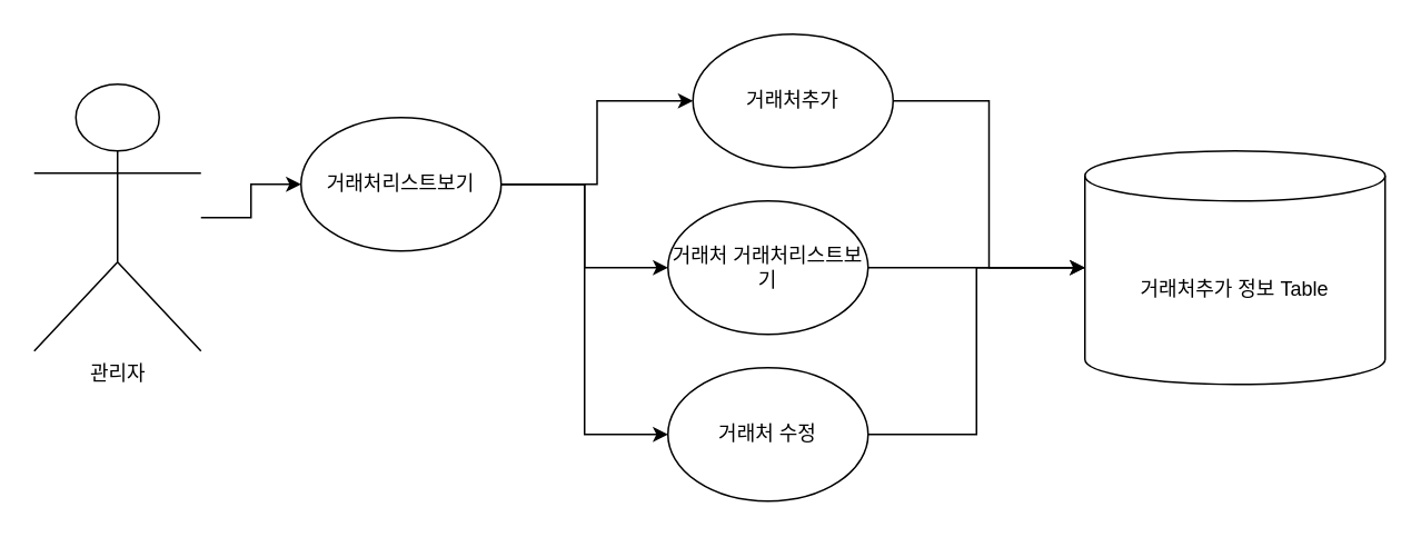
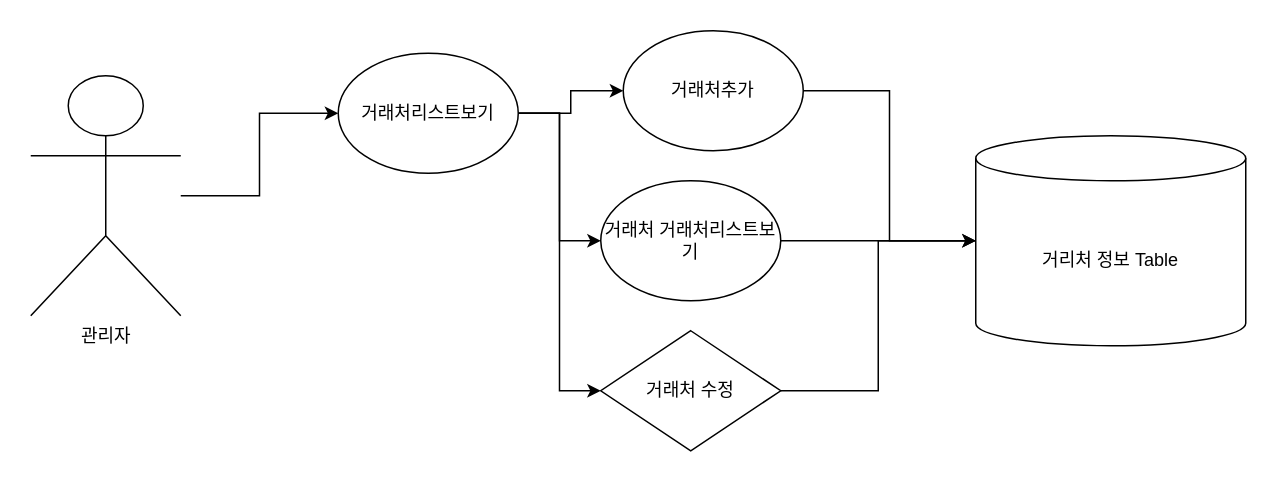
  <mxCell id="0" />
  <mxCell id="1" parent="0" />
  <mxCell id="2" style="edgeStyle=orthogonalEdgeStyle;rounded=0;orthogonalLoop=1;jettySize=auto;html=1;entryX=0;entryY=0.5;entryDx=0;entryDy=0;" edge="1" parent="1" source="3" target="7"><mxGeometry relative="1" as="geometry" /></mxCell>
  <mxCell id="3" value="관리자" style="shape=umlActor;verticalLabelPosition=bottom;verticalAlign=top;html=1;outlineConnect=0;" vertex="1" parent="1"><mxGeometry x="20" y="50" width="100" height="160" as="geometry" /></mxCell>
  <mxCell id="4" style="edgeStyle=orthogonalEdgeStyle;rounded=0;orthogonalLoop=1;jettySize=auto;html=1;" edge="1" parent="1" source="7" target="9"><mxGeometry relative="1" as="geometry" /></mxCell>
  <mxCell id="5" style="edgeStyle=orthogonalEdgeStyle;rounded=0;orthogonalLoop=1;jettySize=auto;html=1;entryX=0;entryY=0.5;entryDx=0;entryDy=0;" edge="1" parent="1" source="7" target="11"><mxGeometry relative="1" as="geometry" /></mxCell>
  <mxCell id="6" style="edgeStyle=orthogonalEdgeStyle;rounded=0;orthogonalLoop=1;jettySize=auto;html=1;entryX=0;entryY=0.5;entryDx=0;entryDy=0;" edge="1" parent="1" source="7" target="13"><mxGeometry relative="1" as="geometry" /></mxCell>
- <mxCell id="7" value="거래처리스트보기" style="ellipse;whiteSpace=wrap;html=1;" vertex="1" parent="1"><mxGeometry x="180" y="70" width="120" height="80" as="geometry" /></mxCell>
+ <mxCell id="7" value="거래처리스트보기" style="ellipse;whiteSpace=wrap;html=1;" vertex="1" parent="1"><mxGeometry x="225" y="35" width="120" height="80" as="geometry" /></mxCell>
  <mxCell id="8" style="edgeStyle=orthogonalEdgeStyle;rounded=0;orthogonalLoop=1;jettySize=auto;html=1;entryX=0;entryY=0.5;entryDx=0;entryDy=0;entryPerimeter=0;" edge="1" parent="1" source="9" target="14"><mxGeometry relative="1" as="geometry" /></mxCell>
  <mxCell id="9" value="거래처추가" style="ellipse;whiteSpace=wrap;html=1;" vertex="1" parent="1"><mxGeometry x="415" y="20" width="120" height="80" as="geometry" /></mxCell>
  <mxCell id="10" style="edgeStyle=orthogonalEdgeStyle;rounded=0;orthogonalLoop=1;jettySize=auto;html=1;" edge="1" parent="1" source="11"><mxGeometry relative="1" as="geometry"><mxPoint x="660" y="160" as="targetPoint" /></mxGeometry></mxCell>
  <mxCell id="11" value="거래처 거래처리스트보기" style="ellipse;whiteSpace=wrap;html=1;" vertex="1" parent="1"><mxGeometry x="400" y="120" width="120" height="80" as="geometry" /></mxCell>
  <mxCell id="12" style="edgeStyle=orthogonalEdgeStyle;rounded=0;orthogonalLoop=1;jettySize=auto;html=1;entryX=0;entryY=0.5;entryDx=0;entryDy=0;entryPerimeter=0;" edge="1" parent="1" source="13" target="14"><mxGeometry relative="1" as="geometry" /></mxCell>
- <mxCell id="13" value="거래처 수정" style="ellipse;whiteSpace=wrap;html=1;" vertex="1" parent="1"><mxGeometry x="400" y="220" width="120" height="80" as="geometry" /></mxCell>
- <mxCell id="14" value="거래처추가 정보 Table" style="shape=cylinder3;whiteSpace=wrap;html=1;boundedLbl=1;backgroundOutline=1;size=15;" vertex="1" parent="1"><mxGeometry x="650" y="90" width="180" height="140" as="geometry" /></mxCell>
+ <mxCell id="13" value="거래처 수정" style="rhombus;whiteSpace=wrap;html=1;" vertex="1" parent="1"><mxGeometry x="400" y="220" width="120" height="80" as="geometry" /></mxCell>
+ <mxCell id="14" value="거리처 정보 Table" style="shape=cylinder3;whiteSpace=wrap;html=1;boundedLbl=1;backgroundOutline=1;size=15;" vertex="1" parent="1"><mxGeometry x="650" y="90" width="180" height="140" as="geometry" /></mxCell>
